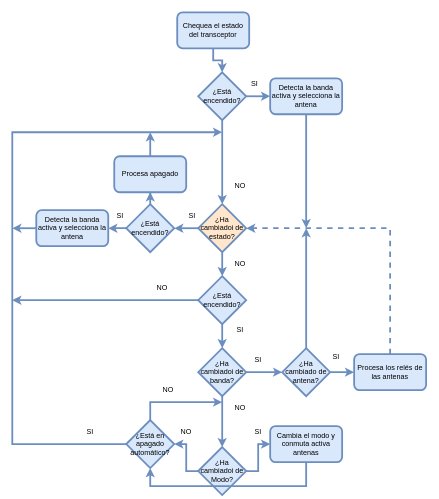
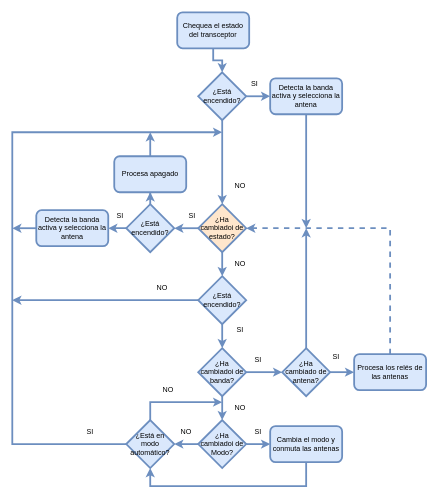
  <mxCell id="0" />
  <mxCell id="1" parent="0" />
  <mxCell id="2" value="" style="edgeStyle=orthogonalEdgeStyle;rounded=0;orthogonalLoop=1;jettySize=auto;html=1;fillColor=#dae8fc;strokeColor=#6c8ebf;strokeWidth=3;" parent="1" source="3" target="6" edge="1"><mxGeometry relative="1" as="geometry" /></mxCell>
  <mxCell id="3" value="Chequea el estado del transceptor" style="rounded=1;whiteSpace=wrap;html=1;fillColor=#dae8fc;strokeColor=#6c8ebf;strokeWidth=3;" parent="1" vertex="1"><mxGeometry x="295" y="20" width="120" height="60" as="geometry" /></mxCell>
  <mxCell id="4" value="" style="edgeStyle=orthogonalEdgeStyle;rounded=0;orthogonalLoop=1;jettySize=auto;html=1;fillColor=#dae8fc;strokeColor=#6c8ebf;strokeWidth=3;" parent="1" source="6" target="8" edge="1"><mxGeometry relative="1" as="geometry" /></mxCell>
  <mxCell id="5" style="edgeStyle=orthogonalEdgeStyle;rounded=0;orthogonalLoop=1;jettySize=auto;html=1;entryX=0.5;entryY=0;entryDx=0;entryDy=0;strokeWidth=3;fillColor=#dae8fc;strokeColor=#6c8ebf;" parent="1" source="6" target="11" edge="1"><mxGeometry relative="1" as="geometry" /></mxCell>
  <mxCell id="6" value="¿Está encendido?" style="rhombus;whiteSpace=wrap;html=1;strokeWidth=3;fillColor=#dae8fc;strokeColor=#6c8ebf;" parent="1" vertex="1"><mxGeometry x="330" y="120" width="80" height="80" as="geometry" /></mxCell>
  <mxCell id="7" style="edgeStyle=orthogonalEdgeStyle;rounded=0;orthogonalLoop=1;jettySize=auto;html=1;strokeWidth=3;fillColor=#dae8fc;strokeColor=#6c8ebf;" parent="1" source="8" edge="1"><mxGeometry relative="1" as="geometry"><mxPoint x="510" y="380" as="targetPoint" /></mxGeometry></mxCell>
  <mxCell id="8" value="Detecta la banda activa y selecciona la antena" style="rounded=1;whiteSpace=wrap;html=1;strokeWidth=3;fillColor=#dae8fc;strokeColor=#6c8ebf;" parent="1" vertex="1"><mxGeometry x="450" y="130" width="120" height="60" as="geometry" /></mxCell>
  <mxCell id="9" value="" style="edgeStyle=orthogonalEdgeStyle;rounded=0;orthogonalLoop=1;jettySize=auto;html=1;strokeWidth=3;fillColor=#dae8fc;strokeColor=#6c8ebf;" parent="1" source="11" target="14" edge="1"><mxGeometry relative="1" as="geometry" /></mxCell>
  <mxCell id="10" style="edgeStyle=orthogonalEdgeStyle;rounded=0;orthogonalLoop=1;jettySize=auto;html=1;entryX=0.5;entryY=0;entryDx=0;entryDy=0;strokeWidth=3;fillColor=#dae8fc;strokeColor=#6c8ebf;" parent="1" source="11" target="21" edge="1"><mxGeometry relative="1" as="geometry" /></mxCell>
  <mxCell id="11" value="¿Ha cambiadoi de estado?" style="rhombus;whiteSpace=wrap;html=1;strokeWidth=3;fillColor=#ffe6cc;strokeColor=#6c8ebf;" parent="1" vertex="1"><mxGeometry x="330" y="340" width="80" height="80" as="geometry" /></mxCell>
  <mxCell id="12" value="" style="edgeStyle=orthogonalEdgeStyle;rounded=0;orthogonalLoop=1;jettySize=auto;html=1;strokeWidth=3;fillColor=#dae8fc;strokeColor=#6c8ebf;" parent="1" source="14" target="18" edge="1"><mxGeometry relative="1" as="geometry" /></mxCell>
  <mxCell id="13" value="" style="edgeStyle=orthogonalEdgeStyle;rounded=0;orthogonalLoop=1;jettySize=auto;html=1;strokeWidth=3;fillColor=#dae8fc;strokeColor=#6c8ebf;" parent="1" source="14" target="16" edge="1"><mxGeometry relative="1" as="geometry" /></mxCell>
  <mxCell id="14" value="¿Está encendido?" style="rhombus;whiteSpace=wrap;html=1;strokeWidth=3;fillColor=#dae8fc;strokeColor=#6c8ebf;" parent="1" vertex="1"><mxGeometry x="210" y="340" width="80" height="80" as="geometry" /></mxCell>
  <mxCell id="15" style="edgeStyle=orthogonalEdgeStyle;rounded=0;orthogonalLoop=1;jettySize=auto;html=1;strokeWidth=3;fillColor=#dae8fc;strokeColor=#6c8ebf;" parent="1" source="16" edge="1"><mxGeometry relative="1" as="geometry"><mxPoint x="20" y="380" as="targetPoint" /></mxGeometry></mxCell>
  <mxCell id="16" value="Detecta la banda activa y selecciona la antena" style="rounded=1;whiteSpace=wrap;html=1;strokeWidth=3;fillColor=#dae8fc;strokeColor=#6c8ebf;" parent="1" vertex="1"><mxGeometry x="60" y="350" width="120" height="60" as="geometry" /></mxCell>
  <mxCell id="17" style="edgeStyle=orthogonalEdgeStyle;rounded=0;orthogonalLoop=1;jettySize=auto;html=1;strokeWidth=3;fillColor=#dae8fc;strokeColor=#6c8ebf;" parent="1" source="18" edge="1"><mxGeometry relative="1" as="geometry"><mxPoint x="250" y="220" as="targetPoint" /></mxGeometry></mxCell>
  <mxCell id="18" value="Procesa apagado" style="rounded=1;whiteSpace=wrap;html=1;strokeWidth=3;fillColor=#dae8fc;strokeColor=#6c8ebf;" parent="1" vertex="1"><mxGeometry x="190" y="260" width="120" height="60" as="geometry" /></mxCell>
  <mxCell id="19" style="edgeStyle=orthogonalEdgeStyle;rounded=0;orthogonalLoop=1;jettySize=auto;html=1;strokeWidth=3;fillColor=#dae8fc;strokeColor=#6c8ebf;" parent="1" source="21" edge="1"><mxGeometry relative="1" as="geometry"><mxPoint x="20" y="500" as="targetPoint" /></mxGeometry></mxCell>
  <mxCell id="20" style="edgeStyle=orthogonalEdgeStyle;rounded=0;orthogonalLoop=1;jettySize=auto;html=1;entryX=0.5;entryY=0;entryDx=0;entryDy=0;strokeWidth=3;fillColor=#dae8fc;strokeColor=#6c8ebf;" parent="1" source="21" target="24" edge="1"><mxGeometry relative="1" as="geometry" /></mxCell>
  <mxCell id="21" value="¿Está encendido?" style="rhombus;whiteSpace=wrap;html=1;strokeWidth=3;fillColor=#dae8fc;strokeColor=#6c8ebf;" parent="1" vertex="1"><mxGeometry x="330" y="460" width="80" height="80" as="geometry" /></mxCell>
  <mxCell id="22" style="edgeStyle=orthogonalEdgeStyle;rounded=0;orthogonalLoop=1;jettySize=auto;html=1;entryX=0;entryY=0.5;entryDx=0;entryDy=0;strokeWidth=3;fillColor=#dae8fc;strokeColor=#6c8ebf;" parent="1" source="24" target="27" edge="1"><mxGeometry relative="1" as="geometry" /></mxCell>
  <mxCell id="23" style="edgeStyle=orthogonalEdgeStyle;rounded=0;orthogonalLoop=1;jettySize=auto;html=1;entryX=0.5;entryY=0;entryDx=0;entryDy=0;strokeWidth=3;fillColor=#dae8fc;strokeColor=#6c8ebf;" parent="1" source="24" target="30" edge="1"><mxGeometry relative="1" as="geometry" /></mxCell>
  <mxCell id="24" value="¿Ha cambiadoi de banda?" style="rhombus;whiteSpace=wrap;html=1;strokeWidth=3;fillColor=#dae8fc;strokeColor=#6c8ebf;" parent="1" vertex="1"><mxGeometry x="330" y="580" width="80" height="80" as="geometry" /></mxCell>
  <mxCell id="25" style="edgeStyle=orthogonalEdgeStyle;rounded=0;orthogonalLoop=1;jettySize=auto;html=1;entryX=0;entryY=0.5;entryDx=0;entryDy=0;strokeWidth=3;fillColor=#dae8fc;strokeColor=#6c8ebf;" parent="1" source="27" target="32" edge="1"><mxGeometry relative="1" as="geometry" /></mxCell>
  <mxCell id="26" style="edgeStyle=orthogonalEdgeStyle;rounded=0;orthogonalLoop=1;jettySize=auto;html=1;strokeWidth=3;fillColor=#dae8fc;strokeColor=#6c8ebf;" parent="1" source="27" edge="1"><mxGeometry relative="1" as="geometry"><mxPoint x="510" y="380" as="targetPoint" /></mxGeometry></mxCell>
  <mxCell id="27" value="¿Ha cambiado de antena?" style="rhombus;whiteSpace=wrap;html=1;strokeWidth=3;fillColor=#dae8fc;strokeColor=#6c8ebf;" parent="1" vertex="1"><mxGeometry x="470" y="580" width="80" height="80" as="geometry" /></mxCell>
  <mxCell id="28" style="edgeStyle=orthogonalEdgeStyle;rounded=0;orthogonalLoop=1;jettySize=auto;html=1;entryX=0;entryY=0.5;entryDx=0;entryDy=0;strokeWidth=3;fillColor=#dae8fc;strokeColor=#6c8ebf;" parent="1" source="30" target="34" edge="1"><mxGeometry relative="1" as="geometry" /></mxCell>
  <mxCell id="29" style="edgeStyle=orthogonalEdgeStyle;rounded=0;orthogonalLoop=1;jettySize=auto;html=1;entryX=1;entryY=0.5;entryDx=0;entryDy=0;strokeWidth=3;fillColor=#dae8fc;strokeColor=#6c8ebf;" parent="1" source="30" target="37" edge="1"><mxGeometry relative="1" as="geometry" /></mxCell>
- <mxCell id="30" value="¿Ha cambiadoi de Modo?" style="rhombus;whiteSpace=wrap;html=1;strokeWidth=3;fillColor=#dae8fc;strokeColor=#6c8ebf;" parent="1" vertex="1"><mxGeometry x="330" y="745" width="80" height="80" as="geometry" /></mxCell>
+ <mxCell id="30" value="¿Ha cambiadoi de Modo?" style="rhombus;whiteSpace=wrap;html=1;strokeWidth=3;fillColor=#dae8fc;strokeColor=#6c8ebf;" parent="1" vertex="1"><mxGeometry x="330" y="700" width="80" height="80" as="geometry" /></mxCell>
  <mxCell id="31" style="edgeStyle=orthogonalEdgeStyle;rounded=0;orthogonalLoop=1;jettySize=auto;html=1;entryX=1;entryY=0.5;entryDx=0;entryDy=0;strokeWidth=3;fillColor=#dae8fc;strokeColor=#6c8ebf;dashed=1;" parent="1" source="32" target="11" edge="1"><mxGeometry relative="1" as="geometry"><Array as="points"><mxPoint x="650" y="380" /></Array></mxGeometry></mxCell>
  <mxCell id="32" value="Procesa los relés de las antenas" style="rounded=1;whiteSpace=wrap;html=1;strokeWidth=3;fillColor=#dae8fc;strokeColor=#6c8ebf;" parent="1" vertex="1"><mxGeometry x="590" y="590" width="120" height="60" as="geometry" /></mxCell>
  <mxCell id="33" style="edgeStyle=orthogonalEdgeStyle;rounded=0;orthogonalLoop=1;jettySize=auto;html=1;strokeWidth=3;fillColor=#dae8fc;strokeColor=#6c8ebf;entryX=0.5;entryY=1;entryDx=0;entryDy=0;" parent="1" source="34" target="37" edge="1"><mxGeometry relative="1" as="geometry"><mxPoint x="250" y="790" as="targetPoint" /><Array as="points"><mxPoint x="510" y="810" /><mxPoint x="250" y="810" /></Array></mxGeometry></mxCell>
- <mxCell id="34" value="Cambia el modo y conmuta activa antenas" style="rounded=1;whiteSpace=wrap;html=1;strokeWidth=3;fillColor=#dae8fc;strokeColor=#6c8ebf;" parent="1" vertex="1"><mxGeometry x="450" y="710" width="120" height="60" as="geometry" /></mxCell>
+ <mxCell id="34" value="Cambia el modo y conmuta las antenas" style="rounded=1;whiteSpace=wrap;html=1;strokeWidth=3;fillColor=#dae8fc;strokeColor=#6c8ebf;" parent="1" vertex="1"><mxGeometry x="450" y="710" width="120" height="60" as="geometry" /></mxCell>
  <mxCell id="35" style="edgeStyle=orthogonalEdgeStyle;rounded=0;orthogonalLoop=1;jettySize=auto;html=1;strokeWidth=3;fillColor=#dae8fc;strokeColor=#6c8ebf;" parent="1" source="37" edge="1"><mxGeometry relative="1" as="geometry"><mxPoint x="370" y="220" as="targetPoint" /><Array as="points"><mxPoint x="20" y="740" /><mxPoint x="20" y="220" /></Array></mxGeometry></mxCell>
  <mxCell id="36" style="edgeStyle=orthogonalEdgeStyle;rounded=0;orthogonalLoop=1;jettySize=auto;html=1;strokeWidth=3;fillColor=#dae8fc;strokeColor=#6c8ebf;" parent="1" source="37" edge="1"><mxGeometry relative="1" as="geometry"><mxPoint x="370" y="670" as="targetPoint" /><Array as="points"><mxPoint x="250" y="670" /></Array></mxGeometry></mxCell>
- <mxCell id="37" value="¿Está en apagado automático?" style="rhombus;whiteSpace=wrap;html=1;strokeWidth=3;fillColor=#dae8fc;strokeColor=#6c8ebf;" parent="1" vertex="1"><mxGeometry x="210" y="700" width="80" height="80" as="geometry" /></mxCell>
+ <mxCell id="37" value="¿Está en modo automático?" style="rhombus;whiteSpace=wrap;html=1;strokeWidth=3;fillColor=#dae8fc;strokeColor=#6c8ebf;" parent="1" vertex="1"><mxGeometry x="210" y="700" width="80" height="80" as="geometry" /></mxCell>
  <mxCell id="38" value="SI" style="text;html=1;strokeColor=none;fillColor=none;align=center;verticalAlign=middle;whiteSpace=wrap;rounded=0;" parent="1" vertex="1"><mxGeometry x="404" y="130" width="40" height="20" as="geometry" /></mxCell>
  <mxCell id="39" value="SI" style="text;html=1;strokeColor=none;fillColor=none;align=center;verticalAlign=middle;whiteSpace=wrap;rounded=0;" parent="1" vertex="1"><mxGeometry x="300" y="350" width="40" height="20" as="geometry" /></mxCell>
  <mxCell id="40" value="SI" style="text;html=1;strokeColor=none;fillColor=none;align=center;verticalAlign=middle;whiteSpace=wrap;rounded=0;" parent="1" vertex="1"><mxGeometry x="180" y="350" width="40" height="20" as="geometry" /></mxCell>
  <mxCell id="41" value="SI" style="text;html=1;strokeColor=none;fillColor=none;align=center;verticalAlign=middle;whiteSpace=wrap;rounded=0;" parent="1" vertex="1"><mxGeometry x="380" y="540" width="40" height="20" as="geometry" /></mxCell>
  <mxCell id="42" value="SI" style="text;html=1;strokeColor=none;fillColor=none;align=center;verticalAlign=middle;whiteSpace=wrap;rounded=0;" parent="1" vertex="1"><mxGeometry x="410" y="590" width="40" height="20" as="geometry" /></mxCell>
  <mxCell id="43" value="SI" style="text;html=1;strokeColor=none;fillColor=none;align=center;verticalAlign=middle;whiteSpace=wrap;rounded=0;" parent="1" vertex="1"><mxGeometry x="540" y="585" width="40" height="20" as="geometry" /></mxCell>
  <mxCell id="44" value="SI" style="text;html=1;strokeColor=none;fillColor=none;align=center;verticalAlign=middle;whiteSpace=wrap;rounded=0;" parent="1" vertex="1"><mxGeometry x="410" y="710" width="40" height="20" as="geometry" /></mxCell>
  <mxCell id="45" value="SI" style="text;html=1;strokeColor=none;fillColor=none;align=center;verticalAlign=middle;whiteSpace=wrap;rounded=0;" parent="1" vertex="1"><mxGeometry x="130" y="710" width="40" height="20" as="geometry" /></mxCell>
  <mxCell id="46" value="NO" style="text;html=1;strokeColor=none;fillColor=none;align=center;verticalAlign=middle;whiteSpace=wrap;rounded=0;" parent="1" vertex="1"><mxGeometry x="380" y="300" width="40" height="20" as="geometry" /></mxCell>
  <mxCell id="47" value="NO" style="text;html=1;strokeColor=none;fillColor=none;align=center;verticalAlign=middle;whiteSpace=wrap;rounded=0;" parent="1" vertex="1"><mxGeometry x="380" y="430" width="40" height="20" as="geometry" /></mxCell>
  <mxCell id="48" value="NO" style="text;html=1;strokeColor=none;fillColor=none;align=center;verticalAlign=middle;whiteSpace=wrap;rounded=0;" parent="1" vertex="1"><mxGeometry x="250" y="470" width="40" height="20" as="geometry" /></mxCell>
  <mxCell id="49" value="NO" style="text;html=1;strokeColor=none;fillColor=none;align=center;verticalAlign=middle;whiteSpace=wrap;rounded=0;" parent="1" vertex="1"><mxGeometry x="380" y="670" width="40" height="20" as="geometry" /></mxCell>
  <mxCell id="50" value="NO" style="text;html=1;strokeColor=none;fillColor=none;align=center;verticalAlign=middle;whiteSpace=wrap;rounded=0;" parent="1" vertex="1"><mxGeometry x="260" y="640" width="40" height="20" as="geometry" /></mxCell>
  <mxCell id="51" value="NO" style="text;html=1;strokeColor=none;fillColor=none;align=center;verticalAlign=middle;whiteSpace=wrap;rounded=0;" parent="1" vertex="1"><mxGeometry x="290" y="710" width="40" height="20" as="geometry" /></mxCell>
